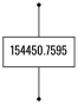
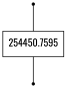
  graph {
    fontname=Oswald
    node [shape=point fontname=Oswald]
    edge [fontname=Oswald]
    start_1739876329
-   n2 [label=154450.7595 shape=record]
+   n2 [label=254450.7595 shape=record]
    end_1739876329
    start_1739876329 -- n2
    n2 -- end_1739876329
  }
